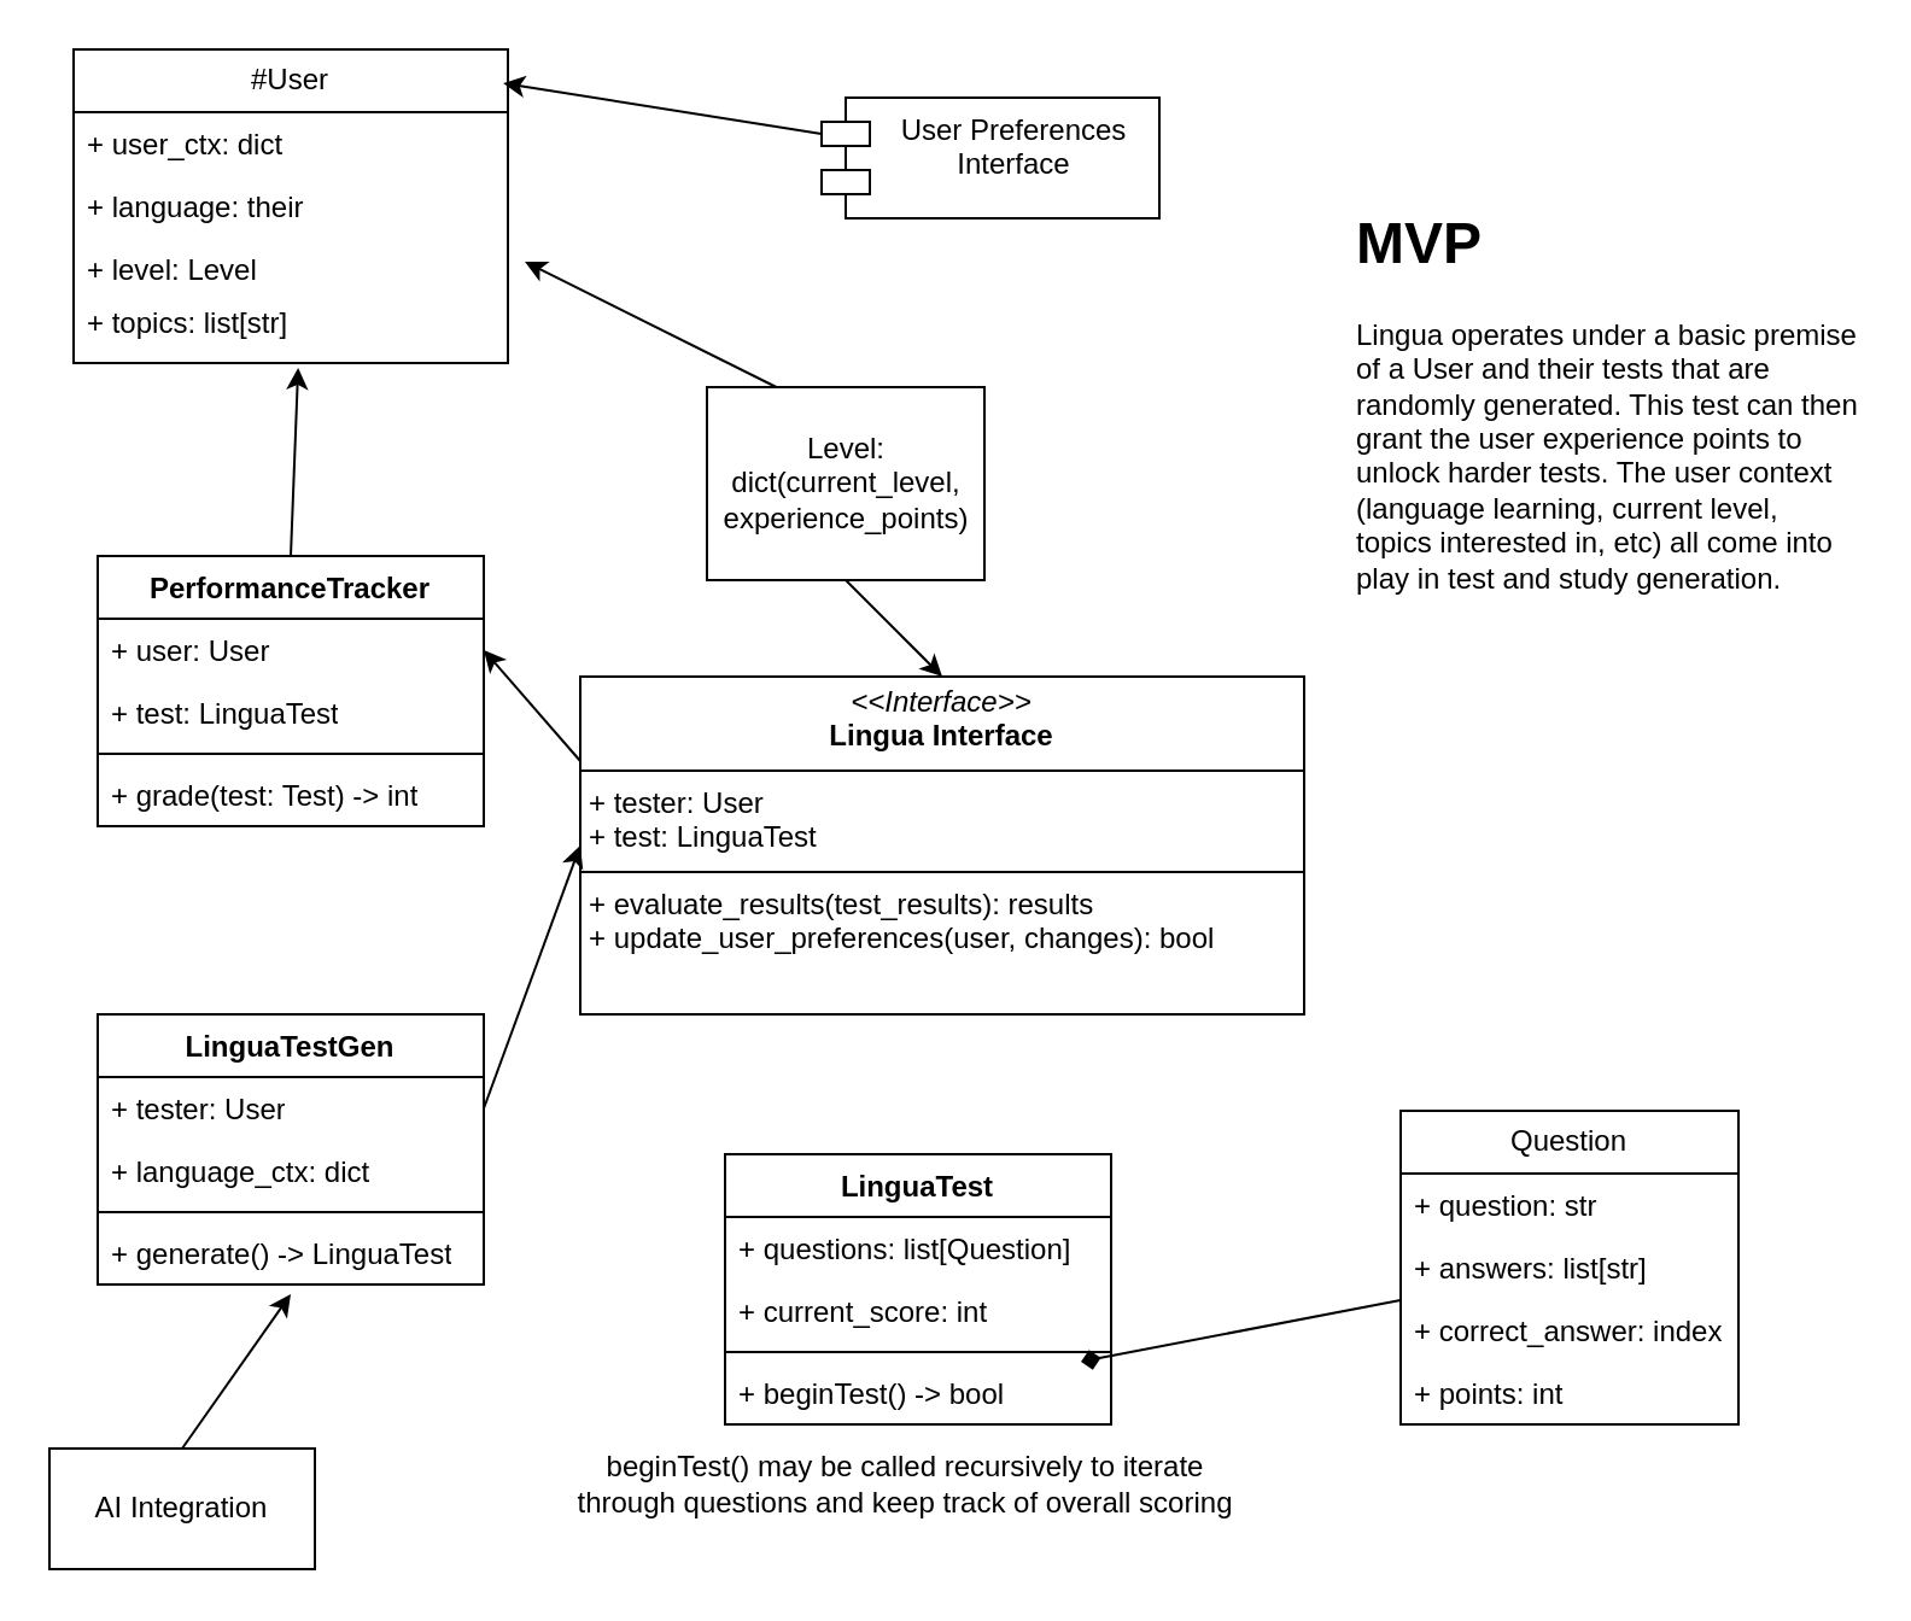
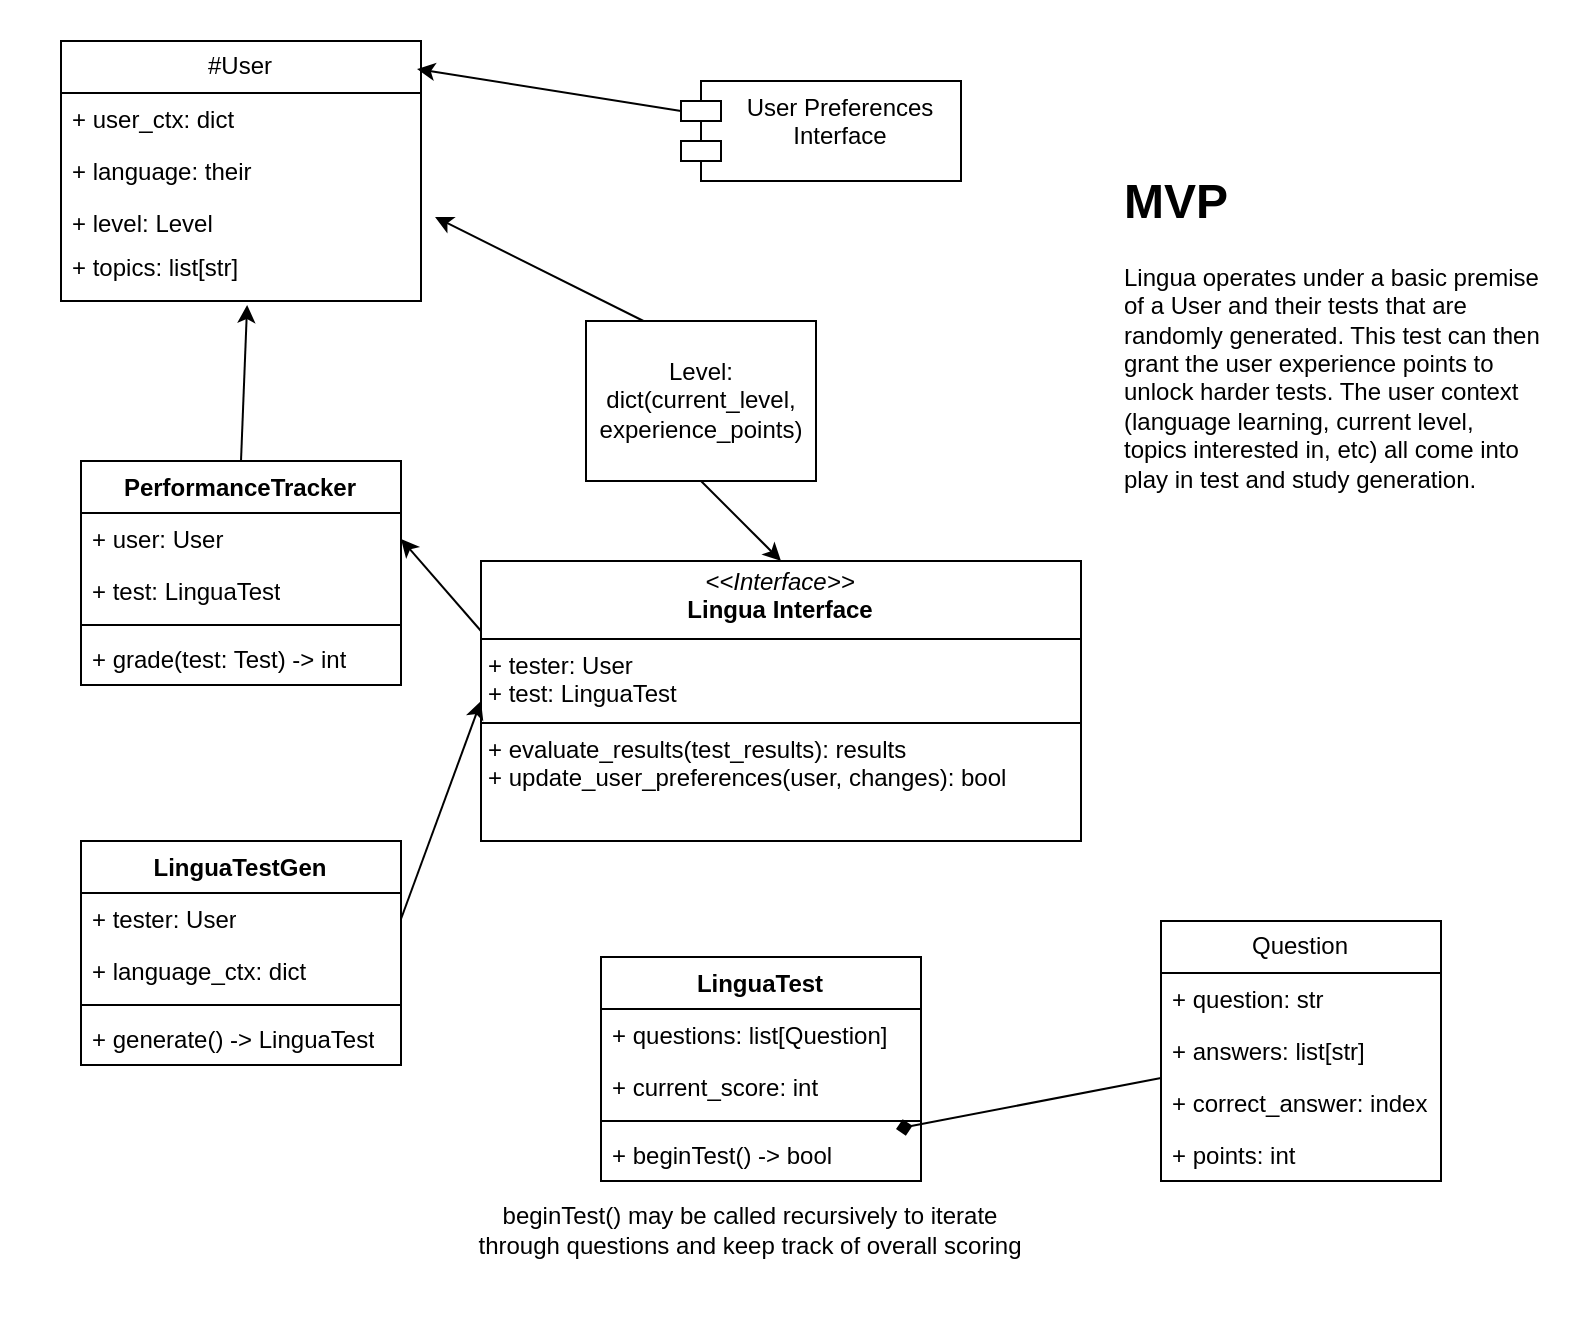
  <mxCell id="0" />
  <mxCell id="1" parent="0" />
  <mxCell id="2" style="edgeStyle=none;html=1;exitX=0;exitY=0.25;exitDx=0;exitDy=0;entryX=1;entryY=0.5;entryDx=0;entryDy=0;" edge="1" parent="1" source="3" target="10"><mxGeometry relative="1" as="geometry" /></mxCell>
  <mxCell id="3" value="&lt;p style=&quot;margin:0px;margin-top:4px;text-align:center;&quot;&gt;&lt;i&gt;&amp;lt;&amp;lt;Interface&amp;gt;&amp;gt;&lt;/i&gt;&lt;br&gt;&lt;b&gt;Lingua Interface&lt;/b&gt;&lt;/p&gt;&lt;hr size=&quot;1&quot; style=&quot;border-style:solid;&quot;&gt;&lt;p style=&quot;margin:0px;margin-left:4px;&quot;&gt;+ tester: User&lt;br&gt;+ test: LinguaTest&lt;/p&gt;&lt;hr size=&quot;1&quot; style=&quot;border-style:solid;&quot;&gt;&lt;p style=&quot;margin:0px;margin-left:4px;&quot;&gt;+ evaluate_results(test_results): results&lt;br&gt;+ update_user_preferences(user, changes): bool&lt;/p&gt;" style="verticalAlign=top;align=left;overflow=fill;html=1;whiteSpace=wrap;" parent="1" vertex="1"><mxGeometry x="240" y="280" width="300" height="140" as="geometry" /></mxCell>
  <mxCell id="4" value="#User" style="swimlane;fontStyle=0;childLayout=stackLayout;horizontal=1;startSize=26;fillColor=none;horizontalStack=0;resizeParent=1;resizeParentMax=0;resizeLast=0;collapsible=1;marginBottom=0;whiteSpace=wrap;html=1;" parent="1" vertex="1"><mxGeometry x="30" y="20" width="180" height="130" as="geometry"><mxRectangle x="60" y="58" width="70" height="30" as="alternateBounds" /></mxGeometry></mxCell>
  <mxCell id="5" value="+ user_ctx: dict" style="text;strokeColor=none;fillColor=none;align=left;verticalAlign=top;spacingLeft=4;spacingRight=4;overflow=hidden;rotatable=0;points=[[0,0.5],[1,0.5]];portConstraint=eastwest;whiteSpace=wrap;html=1;" parent="4" vertex="1"><mxGeometry y="26" width="180" height="26" as="geometry" /></mxCell>
  <mxCell id="6" value="+ language: their" style="text;strokeColor=none;fillColor=none;align=left;verticalAlign=top;spacingLeft=4;spacingRight=4;overflow=hidden;rotatable=0;points=[[0,0.5],[1,0.5]];portConstraint=eastwest;whiteSpace=wrap;html=1;" parent="4" vertex="1"><mxGeometry y="52" width="180" height="26" as="geometry" /></mxCell>
  <mxCell id="7" value="+ level: Level" style="text;strokeColor=none;fillColor=none;align=left;verticalAlign=top;spacingLeft=4;spacingRight=4;overflow=hidden;rotatable=0;points=[[0,0.5],[1,0.5]];portConstraint=eastwest;whiteSpace=wrap;html=1;" vertex="1" parent="4"><mxGeometry y="78" width="180" height="22" as="geometry" /></mxCell>
  <mxCell id="8" value="+ topics: list[str]" style="text;strokeColor=none;fillColor=none;align=left;verticalAlign=top;spacingLeft=4;spacingRight=4;overflow=hidden;rotatable=0;points=[[0,0.5],[1,0.5]];portConstraint=eastwest;whiteSpace=wrap;html=1;" parent="4" vertex="1"><mxGeometry y="100" width="180" height="30" as="geometry" /></mxCell>
  <mxCell id="9" value="PerformanceTracker" style="swimlane;fontStyle=1;align=center;verticalAlign=top;childLayout=stackLayout;horizontal=1;startSize=26;horizontalStack=0;resizeParent=1;resizeParentMax=0;resizeLast=0;collapsible=1;marginBottom=0;whiteSpace=wrap;html=1;" vertex="1" parent="1"><mxGeometry x="40" y="230" width="160" height="112" as="geometry" /></mxCell>
  <mxCell id="10" value="+ user: User" style="text;strokeColor=none;fillColor=none;align=left;verticalAlign=top;spacingLeft=4;spacingRight=4;overflow=hidden;rotatable=0;points=[[0,0.5],[1,0.5]];portConstraint=eastwest;whiteSpace=wrap;html=1;" vertex="1" parent="9"><mxGeometry y="26" width="160" height="26" as="geometry" /></mxCell>
  <mxCell id="11" value="+ test: LinguaTest" style="text;strokeColor=none;fillColor=none;align=left;verticalAlign=top;spacingLeft=4;spacingRight=4;overflow=hidden;rotatable=0;points=[[0,0.5],[1,0.5]];portConstraint=eastwest;whiteSpace=wrap;html=1;" vertex="1" parent="9"><mxGeometry y="52" width="160" height="26" as="geometry" /></mxCell>
  <mxCell id="12" value="" style="line;strokeWidth=1;fillColor=none;align=left;verticalAlign=middle;spacingTop=-1;spacingLeft=3;spacingRight=3;rotatable=0;labelPosition=right;points=[];portConstraint=eastwest;strokeColor=inherit;" vertex="1" parent="9"><mxGeometry y="78" width="160" height="8" as="geometry" /></mxCell>
  <mxCell id="13" value="+ grade(test: Test) -&amp;gt; int" style="text;strokeColor=none;fillColor=none;align=left;verticalAlign=top;spacingLeft=4;spacingRight=4;overflow=hidden;rotatable=0;points=[[0,0.5],[1,0.5]];portConstraint=eastwest;whiteSpace=wrap;html=1;" vertex="1" parent="9"><mxGeometry y="86" width="160" height="26" as="geometry" /></mxCell>
  <mxCell id="14" style="edgeStyle=none;html=1;exitX=0.5;exitY=1;exitDx=0;exitDy=0;entryX=0.5;entryY=0;entryDx=0;entryDy=0;" edge="1" parent="1" source="15" target="3"><mxGeometry relative="1" as="geometry" /></mxCell>
  <mxCell id="15" value="Level: dict(current_level, experience_points)" style="html=1;whiteSpace=wrap;" vertex="1" parent="1"><mxGeometry x="292.5" y="160" width="115" height="80" as="geometry" /></mxCell>
  <mxCell id="16" value="LinguaTestGen" style="swimlane;fontStyle=1;align=center;verticalAlign=top;childLayout=stackLayout;horizontal=1;startSize=26;horizontalStack=0;resizeParent=1;resizeParentMax=0;resizeLast=0;collapsible=1;marginBottom=0;whiteSpace=wrap;html=1;" vertex="1" parent="1"><mxGeometry x="40" y="420" width="160" height="112" as="geometry" /></mxCell>
  <mxCell id="17" value="+ tester: User&lt;div&gt;&lt;br&gt;&lt;/div&gt;" style="text;strokeColor=none;fillColor=none;align=left;verticalAlign=top;spacingLeft=4;spacingRight=4;overflow=hidden;rotatable=0;points=[[0,0.5],[1,0.5]];portConstraint=eastwest;whiteSpace=wrap;html=1;" vertex="1" parent="16"><mxGeometry y="26" width="160" height="26" as="geometry" /></mxCell>
  <mxCell id="18" value="&lt;div&gt;+ language_ctx: dict&lt;/div&gt;" style="text;strokeColor=none;fillColor=none;align=left;verticalAlign=top;spacingLeft=4;spacingRight=4;overflow=hidden;rotatable=0;points=[[0,0.5],[1,0.5]];portConstraint=eastwest;whiteSpace=wrap;html=1;" vertex="1" parent="16"><mxGeometry y="52" width="160" height="26" as="geometry" /></mxCell>
  <mxCell id="19" value="" style="line;strokeWidth=1;fillColor=none;align=left;verticalAlign=middle;spacingTop=-1;spacingLeft=3;spacingRight=3;rotatable=0;labelPosition=right;points=[];portConstraint=eastwest;strokeColor=inherit;" vertex="1" parent="16"><mxGeometry y="78" width="160" height="8" as="geometry" /></mxCell>
  <mxCell id="20" value="+ generate() -&amp;gt; LinguaTest" style="text;strokeColor=none;fillColor=none;align=left;verticalAlign=top;spacingLeft=4;spacingRight=4;overflow=hidden;rotatable=0;points=[[0,0.5],[1,0.5]];portConstraint=eastwest;whiteSpace=wrap;html=1;" vertex="1" parent="16"><mxGeometry y="86" width="160" height="26" as="geometry" /></mxCell>
  <mxCell id="21" value="LinguaTest" style="swimlane;fontStyle=1;align=center;verticalAlign=top;childLayout=stackLayout;horizontal=1;startSize=26;horizontalStack=0;resizeParent=1;resizeParentMax=0;resizeLast=0;collapsible=1;marginBottom=0;whiteSpace=wrap;html=1;" vertex="1" parent="1"><mxGeometry x="300" y="478" width="160" height="112" as="geometry" /></mxCell>
  <mxCell id="22" value="+ questions: list[Question]" style="text;strokeColor=none;fillColor=none;align=left;verticalAlign=top;spacingLeft=4;spacingRight=4;overflow=hidden;rotatable=0;points=[[0,0.5],[1,0.5]];portConstraint=eastwest;whiteSpace=wrap;html=1;" vertex="1" parent="21"><mxGeometry y="26" width="160" height="26" as="geometry" /></mxCell>
  <mxCell id="23" value="+ current_score: int" style="text;strokeColor=none;fillColor=none;align=left;verticalAlign=top;spacingLeft=4;spacingRight=4;overflow=hidden;rotatable=0;points=[[0,0.5],[1,0.5]];portConstraint=eastwest;whiteSpace=wrap;html=1;" vertex="1" parent="21"><mxGeometry y="52" width="160" height="26" as="geometry" /></mxCell>
  <mxCell id="24" value="" style="line;strokeWidth=1;fillColor=none;align=left;verticalAlign=middle;spacingTop=-1;spacingLeft=3;spacingRight=3;rotatable=0;labelPosition=right;points=[];portConstraint=eastwest;strokeColor=inherit;" vertex="1" parent="21"><mxGeometry y="78" width="160" height="8" as="geometry" /></mxCell>
  <mxCell id="25" value="+ beginTest() -&amp;gt; bool" style="text;strokeColor=none;fillColor=none;align=left;verticalAlign=top;spacingLeft=4;spacingRight=4;overflow=hidden;rotatable=0;points=[[0,0.5],[1,0.5]];portConstraint=eastwest;whiteSpace=wrap;html=1;" vertex="1" parent="21"><mxGeometry y="86" width="160" height="26" as="geometry" /></mxCell>
  <mxCell id="26" value="beginTest() may be called recursively to iterate through questions and keep track of overall scoring" style="text;html=1;align=center;verticalAlign=middle;whiteSpace=wrap;rounded=0;" vertex="1" parent="1"><mxGeometry x="230" y="600" width="290" height="30" as="geometry" /></mxCell>
  <mxCell id="27" value="" style="edgeStyle=none;html=1;endArrow=diamond;" edge="1" parent="1" source="28" target="25"><mxGeometry relative="1" as="geometry" /></mxCell>
  <mxCell id="28" value="Question" style="swimlane;fontStyle=0;childLayout=stackLayout;horizontal=1;startSize=26;fillColor=none;horizontalStack=0;resizeParent=1;resizeParentMax=0;resizeLast=0;collapsible=1;marginBottom=0;whiteSpace=wrap;html=1;" vertex="1" parent="1"><mxGeometry x="580" y="460" width="140" height="130" as="geometry" /></mxCell>
  <mxCell id="29" value="+ question: str" style="text;strokeColor=none;fillColor=none;align=left;verticalAlign=top;spacingLeft=4;spacingRight=4;overflow=hidden;rotatable=0;points=[[0,0.5],[1,0.5]];portConstraint=eastwest;whiteSpace=wrap;html=1;" vertex="1" parent="28"><mxGeometry y="26" width="140" height="26" as="geometry" /></mxCell>
  <mxCell id="30" value="+ answers: list[str]" style="text;strokeColor=none;fillColor=none;align=left;verticalAlign=top;spacingLeft=4;spacingRight=4;overflow=hidden;rotatable=0;points=[[0,0.5],[1,0.5]];portConstraint=eastwest;whiteSpace=wrap;html=1;" vertex="1" parent="28"><mxGeometry y="52" width="140" height="26" as="geometry" /></mxCell>
  <mxCell id="31" value="+ correct_answer: index" style="text;strokeColor=none;fillColor=none;align=left;verticalAlign=top;spacingLeft=4;spacingRight=4;overflow=hidden;rotatable=0;points=[[0,0.5],[1,0.5]];portConstraint=eastwest;whiteSpace=wrap;html=1;" vertex="1" parent="28"><mxGeometry y="78" width="140" height="26" as="geometry" /></mxCell>
  <mxCell id="32" value="+ points: int" style="text;strokeColor=none;fillColor=none;align=left;verticalAlign=top;spacingLeft=4;spacingRight=4;overflow=hidden;rotatable=0;points=[[0,0.5],[1,0.5]];portConstraint=eastwest;whiteSpace=wrap;html=1;" vertex="1" parent="28"><mxGeometry y="104" width="140" height="26" as="geometry" /></mxCell>
  <mxCell id="33" style="edgeStyle=none;html=1;exitX=1;exitY=0.5;exitDx=0;exitDy=0;entryX=0;entryY=0.5;entryDx=0;entryDy=0;" edge="1" parent="1" source="17" target="3"><mxGeometry relative="1" as="geometry" /></mxCell>
  <mxCell id="34" style="edgeStyle=none;html=1;exitX=0.5;exitY=0;exitDx=0;exitDy=0;entryX=0.517;entryY=1.067;entryDx=0;entryDy=0;entryPerimeter=0;" edge="1" parent="1" source="9" target="8"><mxGeometry relative="1" as="geometry" /></mxCell>
  <mxCell id="35" style="edgeStyle=none;html=1;exitX=0.25;exitY=0;exitDx=0;exitDy=0;entryX=1.039;entryY=0.455;entryDx=0;entryDy=0;entryPerimeter=0;" edge="1" parent="1" source="15" target="7"><mxGeometry relative="1" as="geometry" /></mxCell>
- <mxCell id="36" value="AI Integration" style="html=1;whiteSpace=wrap;" vertex="1" parent="1"><mxGeometry x="20" y="600" width="110" height="50" as="geometry" /></mxCell>
- <mxCell id="37" style="edgeStyle=none;html=1;exitX=0.5;exitY=0;exitDx=0;exitDy=0;entryX=0.5;entryY=1.154;entryDx=0;entryDy=0;entryPerimeter=0;" edge="1" parent="1" source="36" target="20"><mxGeometry relative="1" as="geometry" /></mxCell>
  <mxCell id="38" value="User Preferences Interface" style="shape=module;align=left;spacingLeft=20;align=center;verticalAlign=top;whiteSpace=wrap;html=1;" vertex="1" parent="1"><mxGeometry x="340" y="40" width="140" height="50" as="geometry" /></mxCell>
  <mxCell id="39" style="edgeStyle=none;html=1;exitX=0;exitY=0;exitDx=0;exitDy=15;exitPerimeter=0;entryX=0.989;entryY=0.108;entryDx=0;entryDy=0;entryPerimeter=0;" edge="1" parent="1" source="38" target="4"><mxGeometry relative="1" as="geometry" /></mxCell>
  <mxCell id="40" value="&lt;h1 style=&quot;margin-top: 0px;&quot;&gt;MVP&lt;/h1&gt;&lt;div&gt;Lingua operates under a basic premise of a User and their tests that are randomly generated. This test can then grant the user experience points to unlock harder tests. The user context (language learning, current level, topics interested in, etc) all come into play in test and study generation.&lt;/div&gt;" style="text;html=1;whiteSpace=wrap;overflow=hidden;rounded=0;" vertex="1" parent="1"><mxGeometry x="560" y="80" width="210" height="210" as="geometry" /></mxCell>
